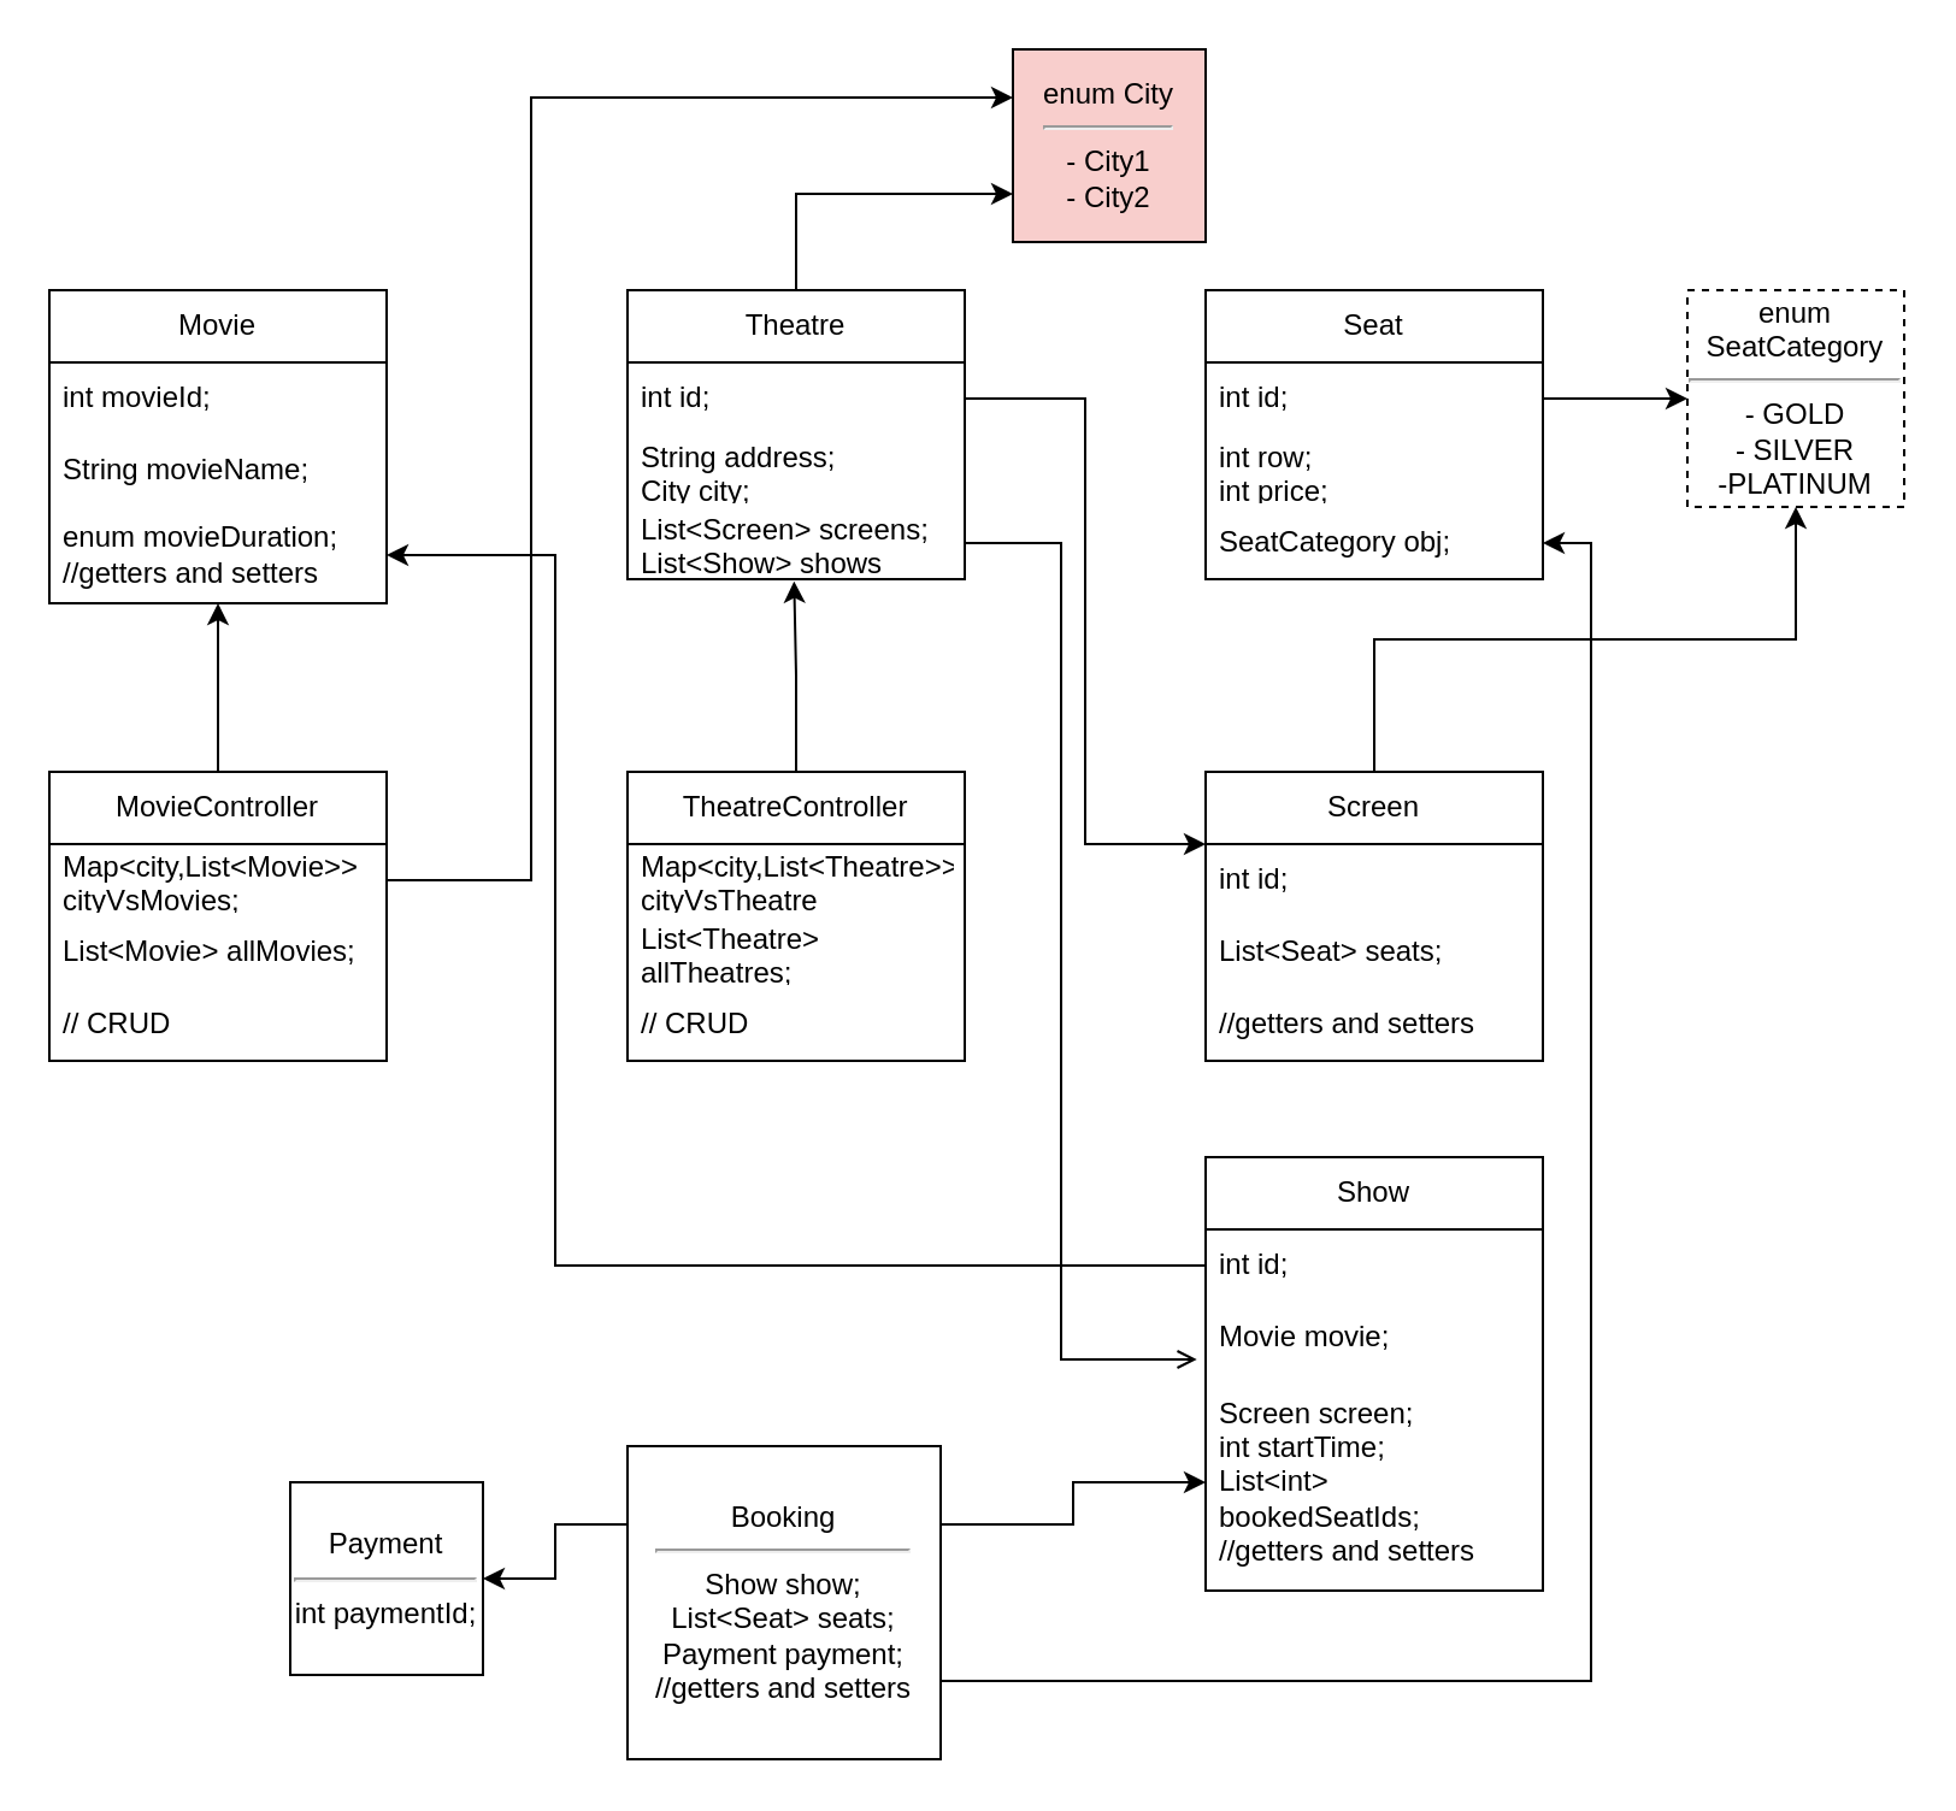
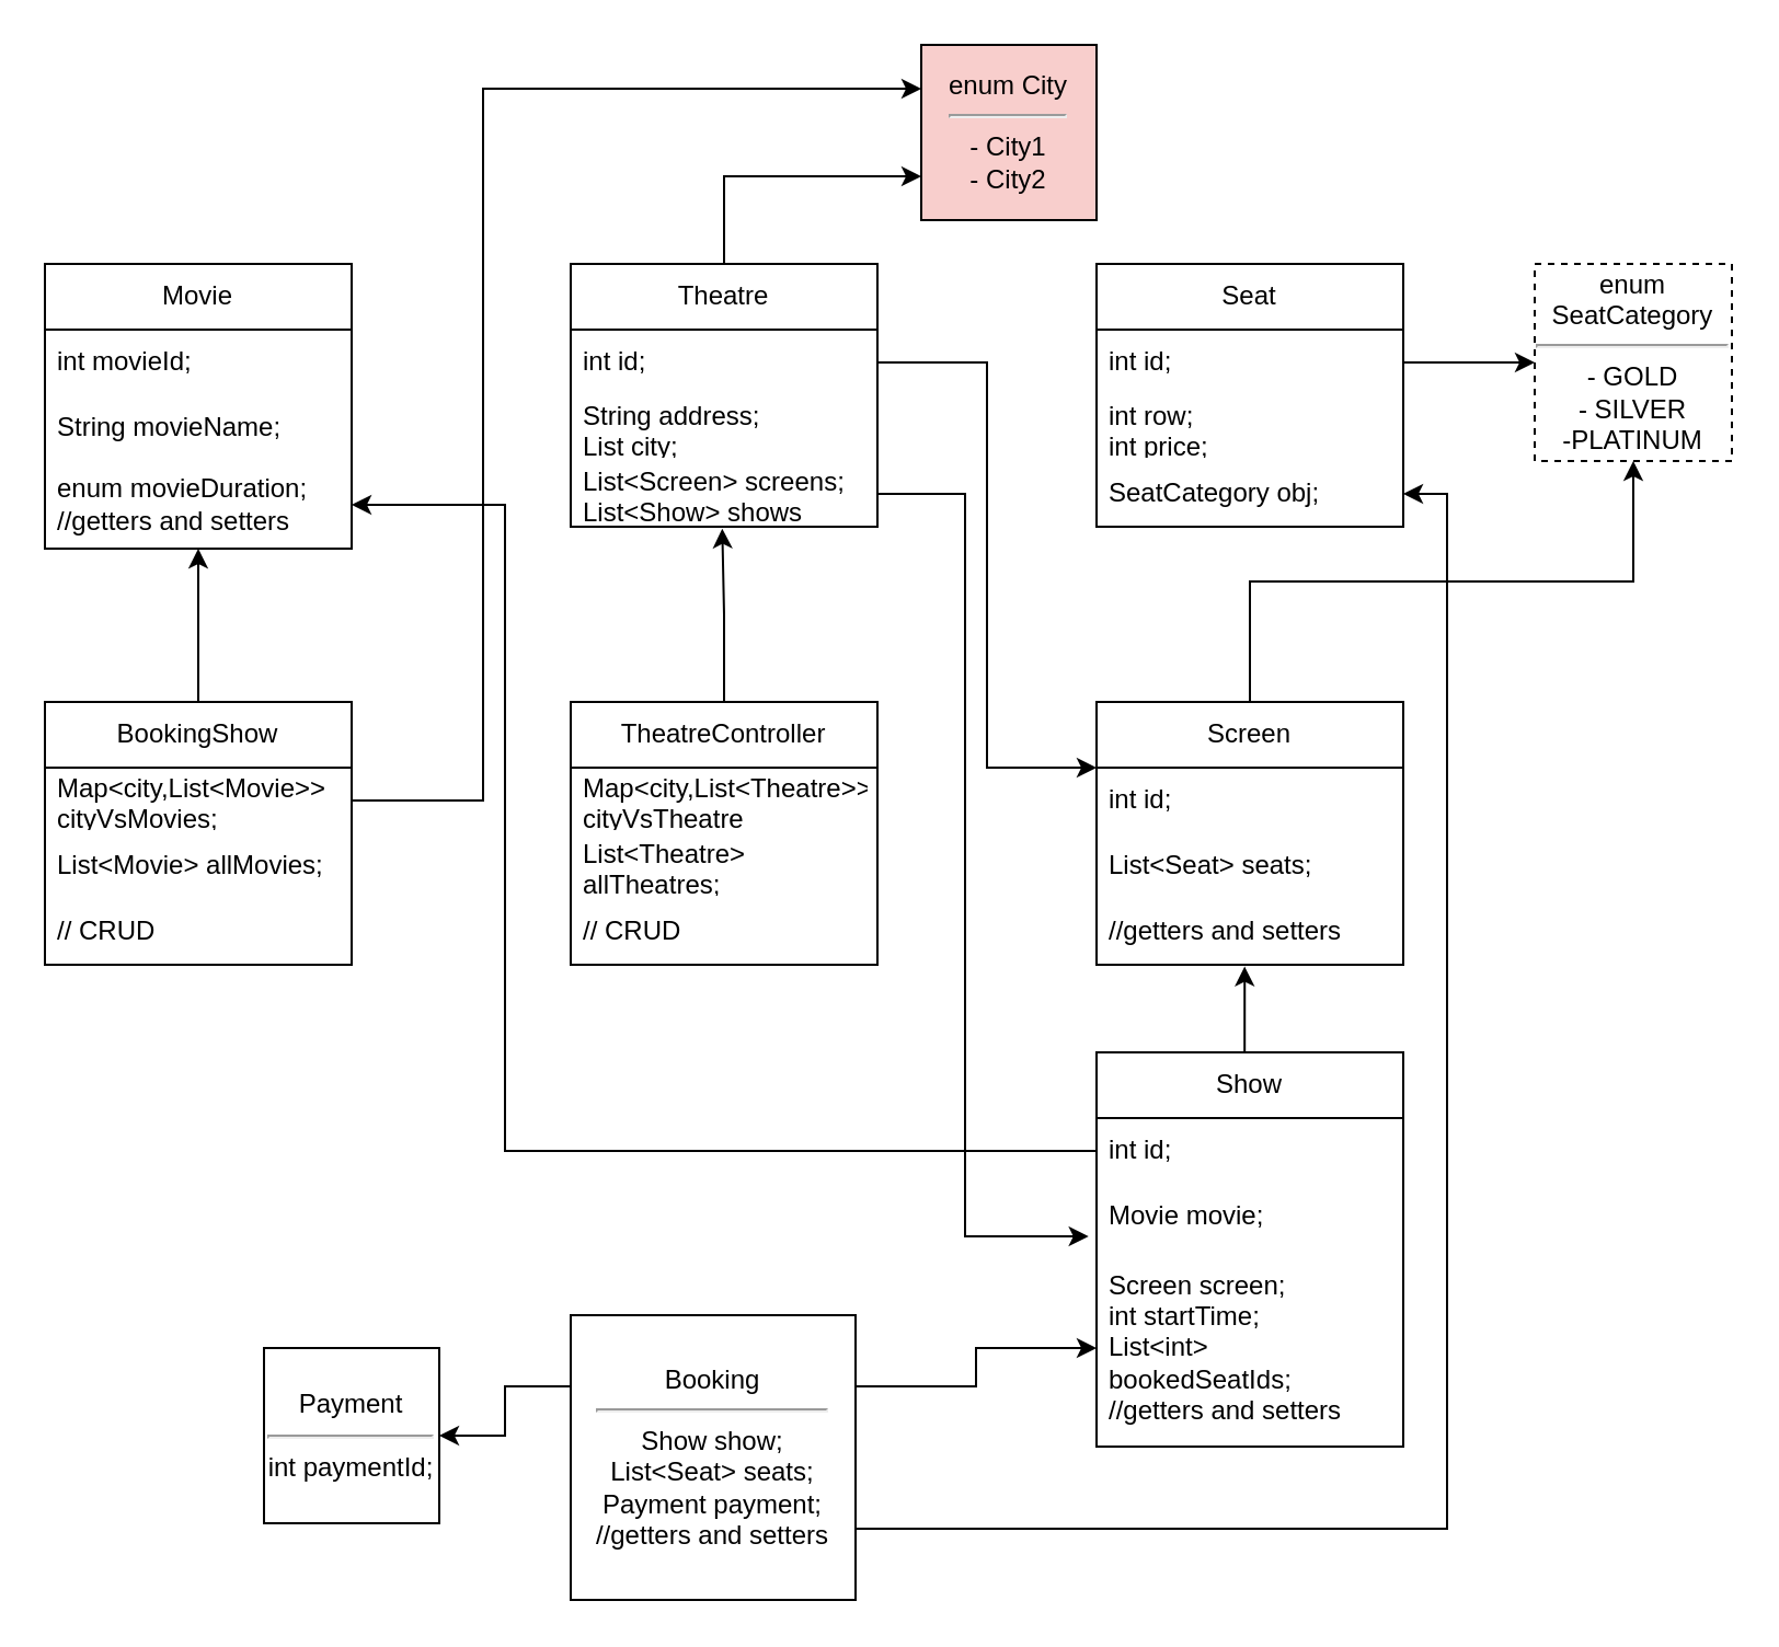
  <mxCell id="0" />
  <mxCell id="1" parent="0" />
  <mxCell id="2" value="Movie" style="swimlane;fontStyle=0;childLayout=stackLayout;horizontal=1;startSize=30;horizontalStack=0;resizeParent=1;resizeParentMax=0;resizeLast=0;collapsible=1;marginBottom=0;whiteSpace=wrap;html=1;" vertex="1" parent="1"><mxGeometry x="20" y="120" width="140" height="130" as="geometry" /></mxCell>
  <mxCell id="3" value="int movieId;" style="text;strokeColor=none;fillColor=none;align=left;verticalAlign=middle;spacingLeft=4;spacingRight=4;overflow=hidden;points=[[0,0.5],[1,0.5]];portConstraint=eastwest;rotatable=0;whiteSpace=wrap;html=1;" vertex="1" parent="2"><mxGeometry y="30" width="140" height="30" as="geometry" /></mxCell>
  <mxCell id="4" value="String movieName;" style="text;strokeColor=none;fillColor=none;align=left;verticalAlign=middle;spacingLeft=4;spacingRight=4;overflow=hidden;points=[[0,0.5],[1,0.5]];portConstraint=eastwest;rotatable=0;whiteSpace=wrap;html=1;" vertex="1" parent="2"><mxGeometry y="60" width="140" height="30" as="geometry" /></mxCell>
  <mxCell id="5" value="enum movieDuration;&lt;div&gt;//getters and setters&lt;/div&gt;" style="text;strokeColor=none;fillColor=none;align=left;verticalAlign=middle;spacingLeft=4;spacingRight=4;overflow=hidden;points=[[0,0.5],[1,0.5]];portConstraint=eastwest;rotatable=0;whiteSpace=wrap;html=1;" vertex="1" parent="2"><mxGeometry y="90" width="140" height="40" as="geometry" /></mxCell>
- <mxCell id="6" value="MovieController" style="swimlane;fontStyle=0;childLayout=stackLayout;horizontal=1;startSize=30;horizontalStack=0;resizeParent=1;resizeParentMax=0;resizeLast=0;collapsible=1;marginBottom=0;whiteSpace=wrap;html=1;" vertex="1" parent="1"><mxGeometry x="20" y="320" width="140" height="120" as="geometry" /></mxCell>
+ <mxCell id="6" value="BookingShow" style="swimlane;fontStyle=0;childLayout=stackLayout;horizontal=1;startSize=30;horizontalStack=0;resizeParent=1;resizeParentMax=0;resizeLast=0;collapsible=1;marginBottom=0;whiteSpace=wrap;html=1;" vertex="1" parent="1"><mxGeometry x="20" y="320" width="140" height="120" as="geometry" /></mxCell>
  <mxCell id="7" value="Map&amp;lt;city,List&amp;lt;Movie&amp;gt;&amp;gt; cityVsMovies;" style="text;strokeColor=none;fillColor=none;align=left;verticalAlign=middle;spacingLeft=4;spacingRight=4;overflow=hidden;points=[[0,0.5],[1,0.5]];portConstraint=eastwest;rotatable=0;whiteSpace=wrap;html=1;" vertex="1" parent="6"><mxGeometry y="30" width="140" height="30" as="geometry" /></mxCell>
  <mxCell id="8" value="List&amp;lt;Movie&amp;gt; allMovies;" style="text;strokeColor=none;fillColor=none;align=left;verticalAlign=middle;spacingLeft=4;spacingRight=4;overflow=hidden;points=[[0,0.5],[1,0.5]];portConstraint=eastwest;rotatable=0;whiteSpace=wrap;html=1;" vertex="1" parent="6"><mxGeometry y="60" width="140" height="30" as="geometry" /></mxCell>
  <mxCell id="9" value="// CRUD" style="text;strokeColor=none;fillColor=none;align=left;verticalAlign=middle;spacingLeft=4;spacingRight=4;overflow=hidden;points=[[0,0.5],[1,0.5]];portConstraint=eastwest;rotatable=0;whiteSpace=wrap;html=1;" vertex="1" parent="6"><mxGeometry y="90" width="140" height="30" as="geometry" /></mxCell>
  <mxCell id="10" style="edgeStyle=orthogonalEdgeStyle;rounded=0;orthogonalLoop=1;jettySize=auto;html=1;exitX=0.5;exitY=0;exitDx=0;exitDy=0;entryX=0.5;entryY=1;entryDx=0;entryDy=0;entryPerimeter=0;" edge="1" parent="1" source="6" target="5"><mxGeometry relative="1" as="geometry" /></mxCell>
  <mxCell id="11" style="edgeStyle=orthogonalEdgeStyle;rounded=0;orthogonalLoop=1;jettySize=auto;html=1;exitX=0.5;exitY=0;exitDx=0;exitDy=0;entryX=0;entryY=0.75;entryDx=0;entryDy=0;" edge="1" parent="1" source="12" target="35"><mxGeometry relative="1" as="geometry" /></mxCell>
  <mxCell id="12" value="Theatre" style="swimlane;fontStyle=0;childLayout=stackLayout;horizontal=1;startSize=30;horizontalStack=0;resizeParent=1;resizeParentMax=0;resizeLast=0;collapsible=1;marginBottom=0;whiteSpace=wrap;html=1;" vertex="1" parent="1"><mxGeometry x="260" y="120" width="140" height="120" as="geometry" /></mxCell>
  <mxCell id="13" value="int id;" style="text;strokeColor=none;fillColor=none;align=left;verticalAlign=middle;spacingLeft=4;spacingRight=4;overflow=hidden;points=[[0,0.5],[1,0.5]];portConstraint=eastwest;rotatable=0;whiteSpace=wrap;html=1;" vertex="1" parent="12"><mxGeometry y="30" width="140" height="30" as="geometry" /></mxCell>
- <mxCell id="14" value="String address;&lt;div&gt;City city;&lt;/div&gt;" style="text;strokeColor=none;fillColor=none;align=left;verticalAlign=middle;spacingLeft=4;spacingRight=4;overflow=hidden;points=[[0,0.5],[1,0.5]];portConstraint=eastwest;rotatable=0;whiteSpace=wrap;html=1;" vertex="1" parent="12"><mxGeometry y="60" width="140" height="30" as="geometry" /></mxCell>
+ <mxCell id="14" value="String address;&lt;div&gt;List city;&lt;/div&gt;" style="text;strokeColor=none;fillColor=none;align=left;verticalAlign=middle;spacingLeft=4;spacingRight=4;overflow=hidden;points=[[0,0.5],[1,0.5]];portConstraint=eastwest;rotatable=0;whiteSpace=wrap;html=1;" vertex="1" parent="12"><mxGeometry y="60" width="140" height="30" as="geometry" /></mxCell>
  <mxCell id="15" value="List&amp;lt;Screen&amp;gt; screens;&lt;div&gt;List&amp;lt;Show&amp;gt; shows&lt;/div&gt;" style="text;strokeColor=none;fillColor=none;align=left;verticalAlign=middle;spacingLeft=4;spacingRight=4;overflow=hidden;points=[[0,0.5],[1,0.5]];portConstraint=eastwest;rotatable=0;whiteSpace=wrap;html=1;" vertex="1" parent="12"><mxGeometry y="90" width="140" height="30" as="geometry" /></mxCell>
  <mxCell id="16" value="TheatreController" style="swimlane;fontStyle=0;childLayout=stackLayout;horizontal=1;startSize=30;horizontalStack=0;resizeParent=1;resizeParentMax=0;resizeLast=0;collapsible=1;marginBottom=0;whiteSpace=wrap;html=1;" vertex="1" parent="1"><mxGeometry x="260" y="320" width="140" height="120" as="geometry" /></mxCell>
  <mxCell id="17" value="Map&amp;lt;city,List&amp;lt;Theatre&amp;gt;&amp;gt;&lt;div&gt;cityVsTheatre&lt;/div&gt;" style="text;strokeColor=none;fillColor=none;align=left;verticalAlign=middle;spacingLeft=4;spacingRight=4;overflow=hidden;points=[[0,0.5],[1,0.5]];portConstraint=eastwest;rotatable=0;whiteSpace=wrap;html=1;" vertex="1" parent="16"><mxGeometry y="30" width="140" height="30" as="geometry" /></mxCell>
  <mxCell id="18" value="List&amp;lt;Theatre&amp;gt; allTheatres;" style="text;strokeColor=none;fillColor=none;align=left;verticalAlign=middle;spacingLeft=4;spacingRight=4;overflow=hidden;points=[[0,0.5],[1,0.5]];portConstraint=eastwest;rotatable=0;whiteSpace=wrap;html=1;" vertex="1" parent="16"><mxGeometry y="60" width="140" height="30" as="geometry" /></mxCell>
  <mxCell id="19" value="// CRUD" style="text;strokeColor=none;fillColor=none;align=left;verticalAlign=middle;spacingLeft=4;spacingRight=4;overflow=hidden;points=[[0,0.5],[1,0.5]];portConstraint=eastwest;rotatable=0;whiteSpace=wrap;html=1;" vertex="1" parent="16"><mxGeometry y="90" width="140" height="30" as="geometry" /></mxCell>
  <mxCell id="20" style="edgeStyle=orthogonalEdgeStyle;rounded=0;orthogonalLoop=1;jettySize=auto;html=1;exitX=0.5;exitY=0;exitDx=0;exitDy=0;entryX=0.494;entryY=1.027;entryDx=0;entryDy=0;entryPerimeter=0;" edge="1" parent="1" source="16" target="15"><mxGeometry relative="1" as="geometry" /></mxCell>
  <mxCell id="21" value="Seat" style="swimlane;fontStyle=0;childLayout=stackLayout;horizontal=1;startSize=30;horizontalStack=0;resizeParent=1;resizeParentMax=0;resizeLast=0;collapsible=1;marginBottom=0;whiteSpace=wrap;html=1;" vertex="1" parent="1"><mxGeometry x="500" y="120" width="140" height="120" as="geometry" /></mxCell>
  <mxCell id="22" value="int id;" style="text;strokeColor=none;fillColor=none;align=left;verticalAlign=middle;spacingLeft=4;spacingRight=4;overflow=hidden;points=[[0,0.5],[1,0.5]];portConstraint=eastwest;rotatable=0;whiteSpace=wrap;html=1;" vertex="1" parent="21"><mxGeometry y="30" width="140" height="30" as="geometry" /></mxCell>
  <mxCell id="23" value="int row;&lt;div&gt;int price;&lt;/div&gt;" style="text;strokeColor=none;fillColor=none;align=left;verticalAlign=middle;spacingLeft=4;spacingRight=4;overflow=hidden;points=[[0,0.5],[1,0.5]];portConstraint=eastwest;rotatable=0;whiteSpace=wrap;html=1;" vertex="1" parent="21"><mxGeometry y="60" width="140" height="30" as="geometry" /></mxCell>
  <mxCell id="24" value="SeatCategory obj;" style="text;strokeColor=none;fillColor=none;align=left;verticalAlign=middle;spacingLeft=4;spacingRight=4;overflow=hidden;points=[[0,0.5],[1,0.5]];portConstraint=eastwest;rotatable=0;whiteSpace=wrap;html=1;" vertex="1" parent="21"><mxGeometry y="90" width="140" height="30" as="geometry" /></mxCell>
  <mxCell id="25" value="Screen" style="swimlane;fontStyle=0;childLayout=stackLayout;horizontal=1;startSize=30;horizontalStack=0;resizeParent=1;resizeParentMax=0;resizeLast=0;collapsible=1;marginBottom=0;whiteSpace=wrap;html=1;" vertex="1" parent="1"><mxGeometry x="500" y="320" width="140" height="120" as="geometry" /></mxCell>
  <mxCell id="26" value="int id;" style="text;strokeColor=none;fillColor=none;align=left;verticalAlign=middle;spacingLeft=4;spacingRight=4;overflow=hidden;points=[[0,0.5],[1,0.5]];portConstraint=eastwest;rotatable=0;whiteSpace=wrap;html=1;" vertex="1" parent="25"><mxGeometry y="30" width="140" height="30" as="geometry" /></mxCell>
  <mxCell id="27" value="List&amp;lt;Seat&amp;gt; seats;" style="text;strokeColor=none;fillColor=none;align=left;verticalAlign=middle;spacingLeft=4;spacingRight=4;overflow=hidden;points=[[0,0.5],[1,0.5]];portConstraint=eastwest;rotatable=0;whiteSpace=wrap;html=1;" vertex="1" parent="25"><mxGeometry y="60" width="140" height="30" as="geometry" /></mxCell>
  <mxCell id="28" value="//getters and setters" style="text;strokeColor=none;fillColor=none;align=left;verticalAlign=middle;spacingLeft=4;spacingRight=4;overflow=hidden;points=[[0,0.5],[1,0.5]];portConstraint=eastwest;rotatable=0;whiteSpace=wrap;html=1;" vertex="1" parent="25"><mxGeometry y="90" width="140" height="30" as="geometry" /></mxCell>
  <mxCell id="29" value="Show" style="swimlane;fontStyle=0;childLayout=stackLayout;horizontal=1;startSize=30;horizontalStack=0;resizeParent=1;resizeParentMax=0;resizeLast=0;collapsible=1;marginBottom=0;whiteSpace=wrap;html=1;" vertex="1" parent="1"><mxGeometry x="500" y="480" width="140" height="180" as="geometry" /></mxCell>
  <mxCell id="30" value="int id;" style="text;strokeColor=none;fillColor=none;align=left;verticalAlign=middle;spacingLeft=4;spacingRight=4;overflow=hidden;points=[[0,0.5],[1,0.5]];portConstraint=eastwest;rotatable=0;whiteSpace=wrap;html=1;" vertex="1" parent="29"><mxGeometry y="30" width="140" height="30" as="geometry" /></mxCell>
  <mxCell id="31" value="Movie movie;" style="text;strokeColor=none;fillColor=none;align=left;verticalAlign=middle;spacingLeft=4;spacingRight=4;overflow=hidden;points=[[0,0.5],[1,0.5]];portConstraint=eastwest;rotatable=0;whiteSpace=wrap;html=1;" vertex="1" parent="29"><mxGeometry y="60" width="140" height="30" as="geometry" /></mxCell>
  <mxCell id="32" value="Screen screen;&lt;div&gt;int startTime;&lt;/div&gt;&lt;div&gt;List&amp;lt;int&amp;gt; bookedSeatIds;&lt;/div&gt;&lt;div&gt;//getters and setters&lt;/div&gt;" style="text;strokeColor=none;fillColor=none;align=left;verticalAlign=middle;spacingLeft=4;spacingRight=4;overflow=hidden;points=[[0,0.5],[1,0.5]];portConstraint=eastwest;rotatable=0;whiteSpace=wrap;html=1;" vertex="1" parent="29"><mxGeometry y="90" width="140" height="90" as="geometry" /></mxCell>
  <mxCell id="33" value="enum SeatCategory&lt;hr&gt;&lt;div&gt;- GOLD&lt;/div&gt;&lt;div&gt;- SILVER&lt;/div&gt;&lt;div&gt;-PLATINUM&lt;/div&gt;" style="whiteSpace=wrap;html=1;aspect=fixed;dashed=1;" vertex="1" parent="1"><mxGeometry x="700" y="120" width="90" height="90" as="geometry" /></mxCell>
  <mxCell id="34" style="edgeStyle=orthogonalEdgeStyle;rounded=0;orthogonalLoop=1;jettySize=auto;html=1;exitX=1;exitY=0.5;exitDx=0;exitDy=0;entryX=0;entryY=0.5;entryDx=0;entryDy=0;" edge="1" parent="1" source="22" target="33"><mxGeometry relative="1" as="geometry" /></mxCell>
  <mxCell id="35" value="enum City&lt;hr&gt;- City1&lt;div&gt;- City2&lt;/div&gt;" style="whiteSpace=wrap;html=1;aspect=fixed;fillColor=#f8cecc;" vertex="1" parent="1"><mxGeometry x="420" y="20" width="80" height="80" as="geometry" /></mxCell>
  <mxCell id="36" style="edgeStyle=orthogonalEdgeStyle;rounded=0;orthogonalLoop=1;jettySize=auto;html=1;exitX=0.5;exitY=0;exitDx=0;exitDy=0;" edge="1" parent="1" source="25" target="33"><mxGeometry relative="1" as="geometry" /></mxCell>
+ <mxCell id="37" style="edgeStyle=orthogonalEdgeStyle;rounded=0;orthogonalLoop=1;jettySize=auto;html=1;exitX=0.5;exitY=0;exitDx=0;exitDy=0;entryX=0.483;entryY=1.027;entryDx=0;entryDy=0;entryPerimeter=0;" edge="1" parent="1" source="29" target="28"><mxGeometry relative="1" as="geometry" /></mxCell>
  <mxCell id="38" style="edgeStyle=orthogonalEdgeStyle;rounded=0;orthogonalLoop=1;jettySize=auto;html=1;exitX=1;exitY=0.5;exitDx=0;exitDy=0;entryX=0;entryY=0.25;entryDx=0;entryDy=0;" edge="1" parent="1" source="7" target="35"><mxGeometry relative="1" as="geometry"><Array as="points"><mxPoint x="220" y="365" /><mxPoint x="220" y="40" /></Array></mxGeometry></mxCell>
  <mxCell id="39" style="edgeStyle=orthogonalEdgeStyle;rounded=0;orthogonalLoop=1;jettySize=auto;html=1;exitX=1;exitY=0.5;exitDx=0;exitDy=0;entryX=0;entryY=0.25;entryDx=0;entryDy=0;" edge="1" parent="1" source="13" target="25"><mxGeometry relative="1" as="geometry" /></mxCell>
- <mxCell id="40" style="edgeStyle=orthogonalEdgeStyle;rounded=0;orthogonalLoop=1;jettySize=auto;html=1;exitX=1;exitY=0.5;exitDx=0;exitDy=0;entryX=-0.026;entryY=0.8;entryDx=0;entryDy=0;entryPerimeter=0;endArrow=open;" edge="1" parent="1" source="15" target="31"><mxGeometry relative="1" as="geometry"><Array as="points"><mxPoint x="440" y="225" /><mxPoint x="440" y="564" /></Array></mxGeometry></mxCell>
+ <mxCell id="40" style="edgeStyle=orthogonalEdgeStyle;rounded=0;orthogonalLoop=1;jettySize=auto;html=1;exitX=1;exitY=0.5;exitDx=0;exitDy=0;entryX=-0.026;entryY=0.8;entryDx=0;entryDy=0;entryPerimeter=0;" edge="1" parent="1" source="15" target="31"><mxGeometry relative="1" as="geometry"><Array as="points"><mxPoint x="440" y="225" /><mxPoint x="440" y="564" /></Array></mxGeometry></mxCell>
  <mxCell id="41" style="edgeStyle=orthogonalEdgeStyle;rounded=0;orthogonalLoop=1;jettySize=auto;html=1;exitX=0;exitY=0.5;exitDx=0;exitDy=0;entryX=1;entryY=0.5;entryDx=0;entryDy=0;" edge="1" parent="1" source="30" target="5"><mxGeometry relative="1" as="geometry"><Array as="points"><mxPoint x="230" y="525" /><mxPoint x="230" y="230" /></Array></mxGeometry></mxCell>
  <mxCell id="42" style="edgeStyle=orthogonalEdgeStyle;rounded=0;orthogonalLoop=1;jettySize=auto;html=1;exitX=1;exitY=0.25;exitDx=0;exitDy=0;entryX=0;entryY=0.5;entryDx=0;entryDy=0;" edge="1" parent="1" source="45" target="32"><mxGeometry relative="1" as="geometry" /></mxCell>
  <mxCell id="43" style="edgeStyle=orthogonalEdgeStyle;rounded=0;orthogonalLoop=1;jettySize=auto;html=1;exitX=1;exitY=0.75;exitDx=0;exitDy=0;entryX=1;entryY=0.5;entryDx=0;entryDy=0;" edge="1" parent="1" source="45" target="24"><mxGeometry relative="1" as="geometry" /></mxCell>
  <mxCell id="44" style="edgeStyle=orthogonalEdgeStyle;rounded=0;orthogonalLoop=1;jettySize=auto;html=1;exitX=0;exitY=0.25;exitDx=0;exitDy=0;entryX=1;entryY=0.5;entryDx=0;entryDy=0;" edge="1" parent="1" source="45" target="46"><mxGeometry relative="1" as="geometry" /></mxCell>
  <mxCell id="45" value="Booking&lt;hr&gt;Show show;&lt;div&gt;List&amp;lt;Seat&amp;gt; seats;&lt;/div&gt;&lt;div&gt;Payment payment;&lt;/div&gt;&lt;div&gt;//getters and setters&lt;/div&gt;" style="whiteSpace=wrap;html=1;aspect=fixed;" vertex="1" parent="1"><mxGeometry x="260" y="600" width="130" height="130" as="geometry" /></mxCell>
  <mxCell id="46" value="Payment&lt;hr&gt;int paymentId;" style="whiteSpace=wrap;html=1;aspect=fixed;" vertex="1" parent="1"><mxGeometry x="120" y="615" width="80" height="80" as="geometry" /></mxCell>
